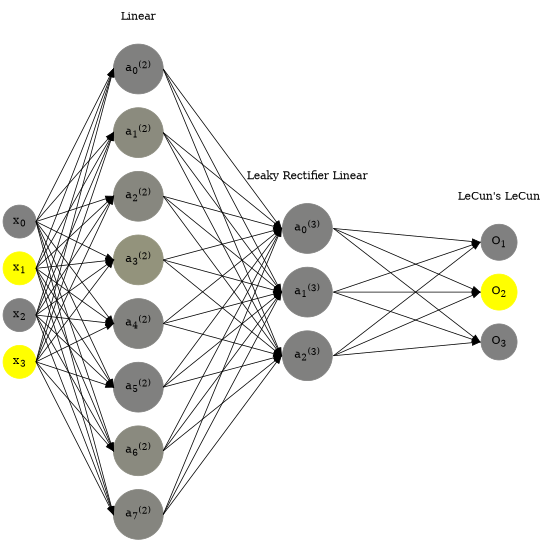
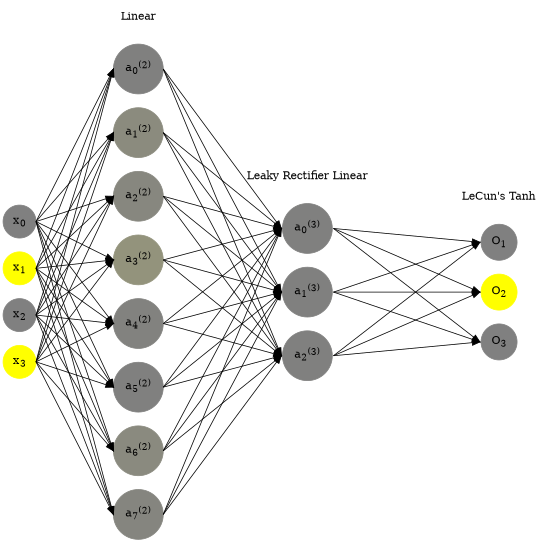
  digraph {
    rankdir=LR
    ranksep=1.4
    splines=false
    node [color="0.1667, 0.0, 0.5" fillcolor="0.1667, 0.0, 0.5" shape=circle style=filled]
    edge [headport=w style=solid tailport=e]
    n1 [label=<x<sub>0</sub>>]
    n2 [color="0.1667, 1.0, 1.0" fillcolor="0.1667, 1.0, 1.0" label=<x<sub>1</sub>>]
    n3 [label=<x<sub>2</sub>>]
    n4 [color="0.1667, 1.0, 1.0" fillcolor="0.1667, 1.0, 1.0" label=<x<sub>3</sub>>]
    n5 [color="0.1667, 0.007251, 0.503626" fillcolor="0.1667, 0.007251, 0.503626" label=<a<sub>0</sub><sup>(2)</sup>>]
    n6 [color="0.1667, 0.089262, 0.544631" fillcolor="0.1667, 0.089262, 0.544631" label=<a<sub>1</sub><sup>(2)</sup>>]
    n7 [color="0.1667, 0.056940, 0.528470" fillcolor="0.1667, 0.056940, 0.528470" label=<a<sub>2</sub><sup>(2)</sup>>]
    n8 [color="0.1667, 0.153706, 0.576853" fillcolor="0.1667, 0.153706, 0.576853" label=<a<sub>3</sub><sup>(2)</sup>>]
    n9 [color="0.1667, 0.021737, 0.510868" fillcolor="0.1667, 0.021737, 0.510868" label=<a<sub>4</sub><sup>(2)</sup>>]
    n10 [color="0.1667, 0.003596, 0.501798" fillcolor="0.1667, 0.003596, 0.501798" label=<a<sub>5</sub><sup>(2)</sup>>]
    n11 [color="0.1667, 0.081140, 0.540570" fillcolor="0.1667, 0.081140, 0.540570" label=<a<sub>6</sub><sup>(2)</sup>>]
    n12 [color="0.1667, 0.043441, 0.521721" fillcolor="0.1667, 0.043441, 0.521721" label=<a<sub>7</sub><sup>(2)</sup>>]
    n13 [color="0.1667, 0.000523, 0.500261" fillcolor="0.1667, 0.000523, 0.500261" label=<a<sub>0</sub><sup>(3)</sup>>]
    n14 [color="0.1667, 0.000330, 0.500165" fillcolor="0.1667, 0.000330, 0.500165" label=<a<sub>1</sub><sup>(3)</sup>>]
    n15 [color="0.1667, 0.000680, 0.500340" fillcolor="0.1667, 0.000680, 0.500340" label=<a<sub>2</sub><sup>(3)</sup>>]
    n16 [label=<O<sub>1</sub>>]
    n17 [color="0.1667, 1.0, 1.0" fillcolor="0.1667, 1.0, 1.0" label=<O<sub>2</sub>>]
    n18 [label=<O<sub>3</sub>>]
    n19 [label=Linear shape=plaintext color="" fillcolor="" style=""]
    n20 [label="Leaky Rectifier Linear" shape=plaintext color="" fillcolor="" style=""]
-   n21 [label="LeCun's LeCun" shape=plaintext color="" fillcolor="" style=""]
+   n21 [label="LeCun's Tanh" shape=plaintext color="" fillcolor="" style=""]
    subgraph sub_1 {
      n1
    }
    subgraph sub_2 {
      n2
    }
    subgraph sub_3 {
      n3
    }
    subgraph sub_4 {
      n4
    }
    subgraph sub_5 {
      n5
    }
    subgraph sub_6 {
      n6
    }
    subgraph sub_7 {
      n7
    }
    subgraph sub_8 {
      n8
    }
    subgraph sub_9 {
      n9
    }
    subgraph sub_10 {
      n10
    }
    subgraph sub_11 {
      n11
    }
    subgraph sub_12 {
      n12
    }
    subgraph sub_13 {
      n13
    }
    subgraph sub_14 {
      n14
    }
    subgraph sub_15 {
      n15
    }
    subgraph sub_16 {
      n16
    }
    subgraph sub_17 {
      n17
    }
    subgraph sub_18 {
      n18
    }
    subgraph sub_19 {
      rank=same
      n1
      n2
      n3
      n4
    }
    subgraph sub_20 {
      rank=same
      n5
      n6
      n7
      n8
      n9
      n10
      n11
      n12
    }
    subgraph sub_21 {
      rank=same
      n13
      n14
      n15
    }
    subgraph sub_22 {
      rank=same
      n16
      n17
      n18
    }
    subgraph sub_23 {
      rank=same
      n5
      n19
    }
    subgraph sub_24 {
      rank=same
      n13
      n20
    }
    subgraph sub_25 {
      rank=same
      n16
      n21
    }
    n1 -> n2 [style=invis]
    n1 -> n5
    n1 -> n6
    n1 -> n7
    n1 -> n8
    n1 -> n9
    n1 -> n10
    n1 -> n11
    n1 -> n12
    n2 -> n3 [style=invis]
    n2 -> n5
    n2 -> n6
    n2 -> n7
    n2 -> n8
    n2 -> n9
    n2 -> n10
    n2 -> n11
    n2 -> n12
    n3 -> n4 [style=invis]
    n3 -> n5
    n3 -> n6
    n3 -> n7
    n3 -> n8
    n3 -> n9
    n3 -> n10
    n3 -> n11
    n3 -> n12
    n4 -> n5
    n4 -> n6
    n4 -> n7
    n4 -> n8
    n4 -> n9
    n4 -> n10
    n4 -> n11
    n4 -> n12
    n5 -> n6 [style=invis]
    n5 -> n13
    n5 -> n14
    n5 -> n15
    n6 -> n7 [style=invis]
    n6 -> n13
    n6 -> n14
    n6 -> n15
    n7 -> n8 [style=invis]
    n7 -> n13
    n7 -> n14
    n7 -> n15
    n8 -> n9 [style=invis]
    n8 -> n13
    n8 -> n14
    n8 -> n15
    n9 -> n10 [style=invis]
    n9 -> n13
    n9 -> n14
    n9 -> n15
    n10 -> n11 [style=invis]
    n10 -> n13
    n10 -> n14
    n10 -> n15
    n11 -> n12 [style=invis]
    n11 -> n13
    n11 -> n14
    n11 -> n15
    n12 -> n13
    n12 -> n14
    n12 -> n15
    n13 -> n14 [style=invis]
    n13 -> n16
    n13 -> n17
    n13 -> n18
    n14 -> n15 [style=invis]
    n14 -> n16
    n14 -> n17
    n14 -> n18
    n15 -> n16
    n15 -> n17
    n15 -> n18
    n16 -> n17 [style=invis]
    n17 -> n18 [style=invis]
    n19 -> n5 [style=invis]
    n20 -> n13 [style=invis]
    n21 -> n16 [style=invis]
  }
